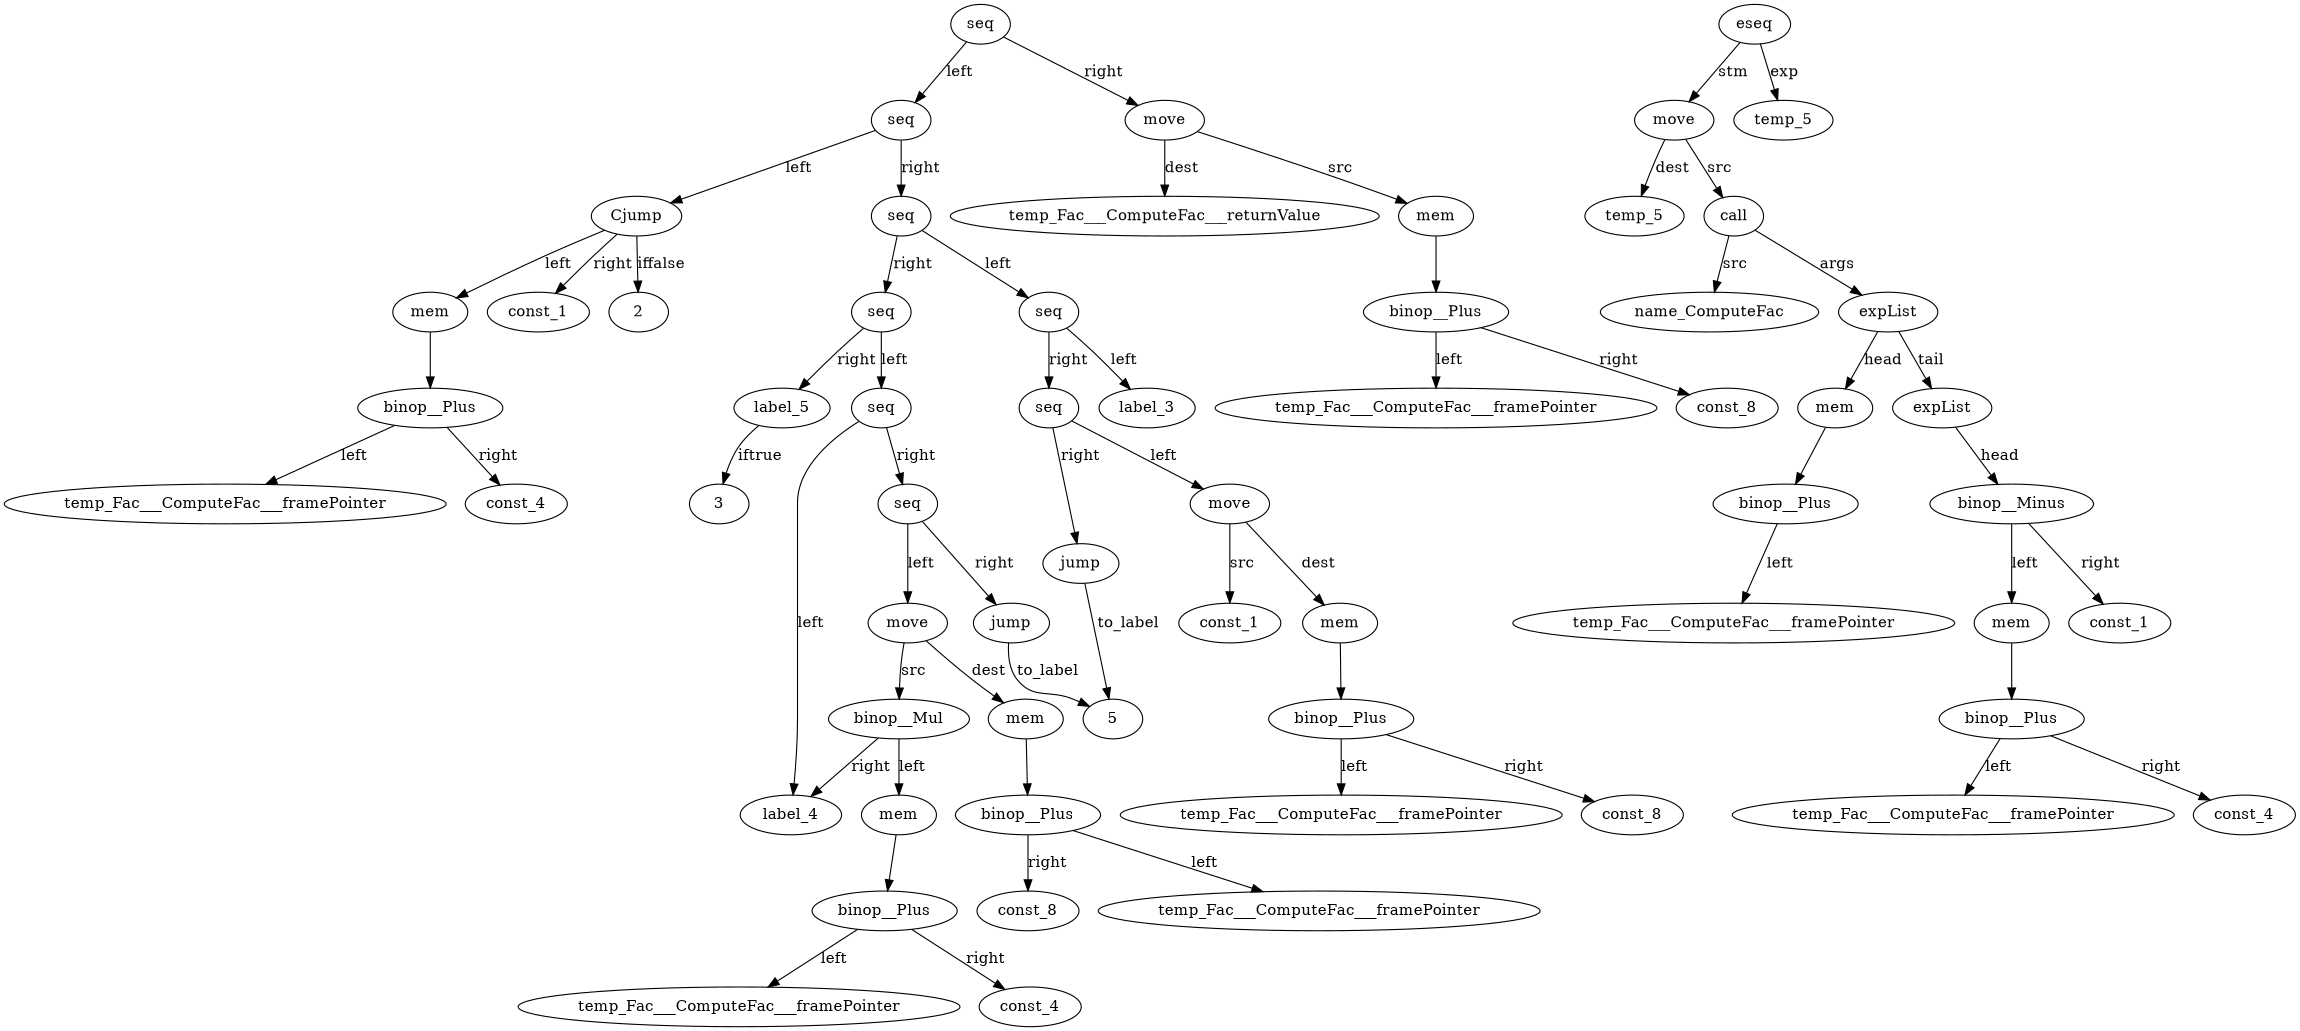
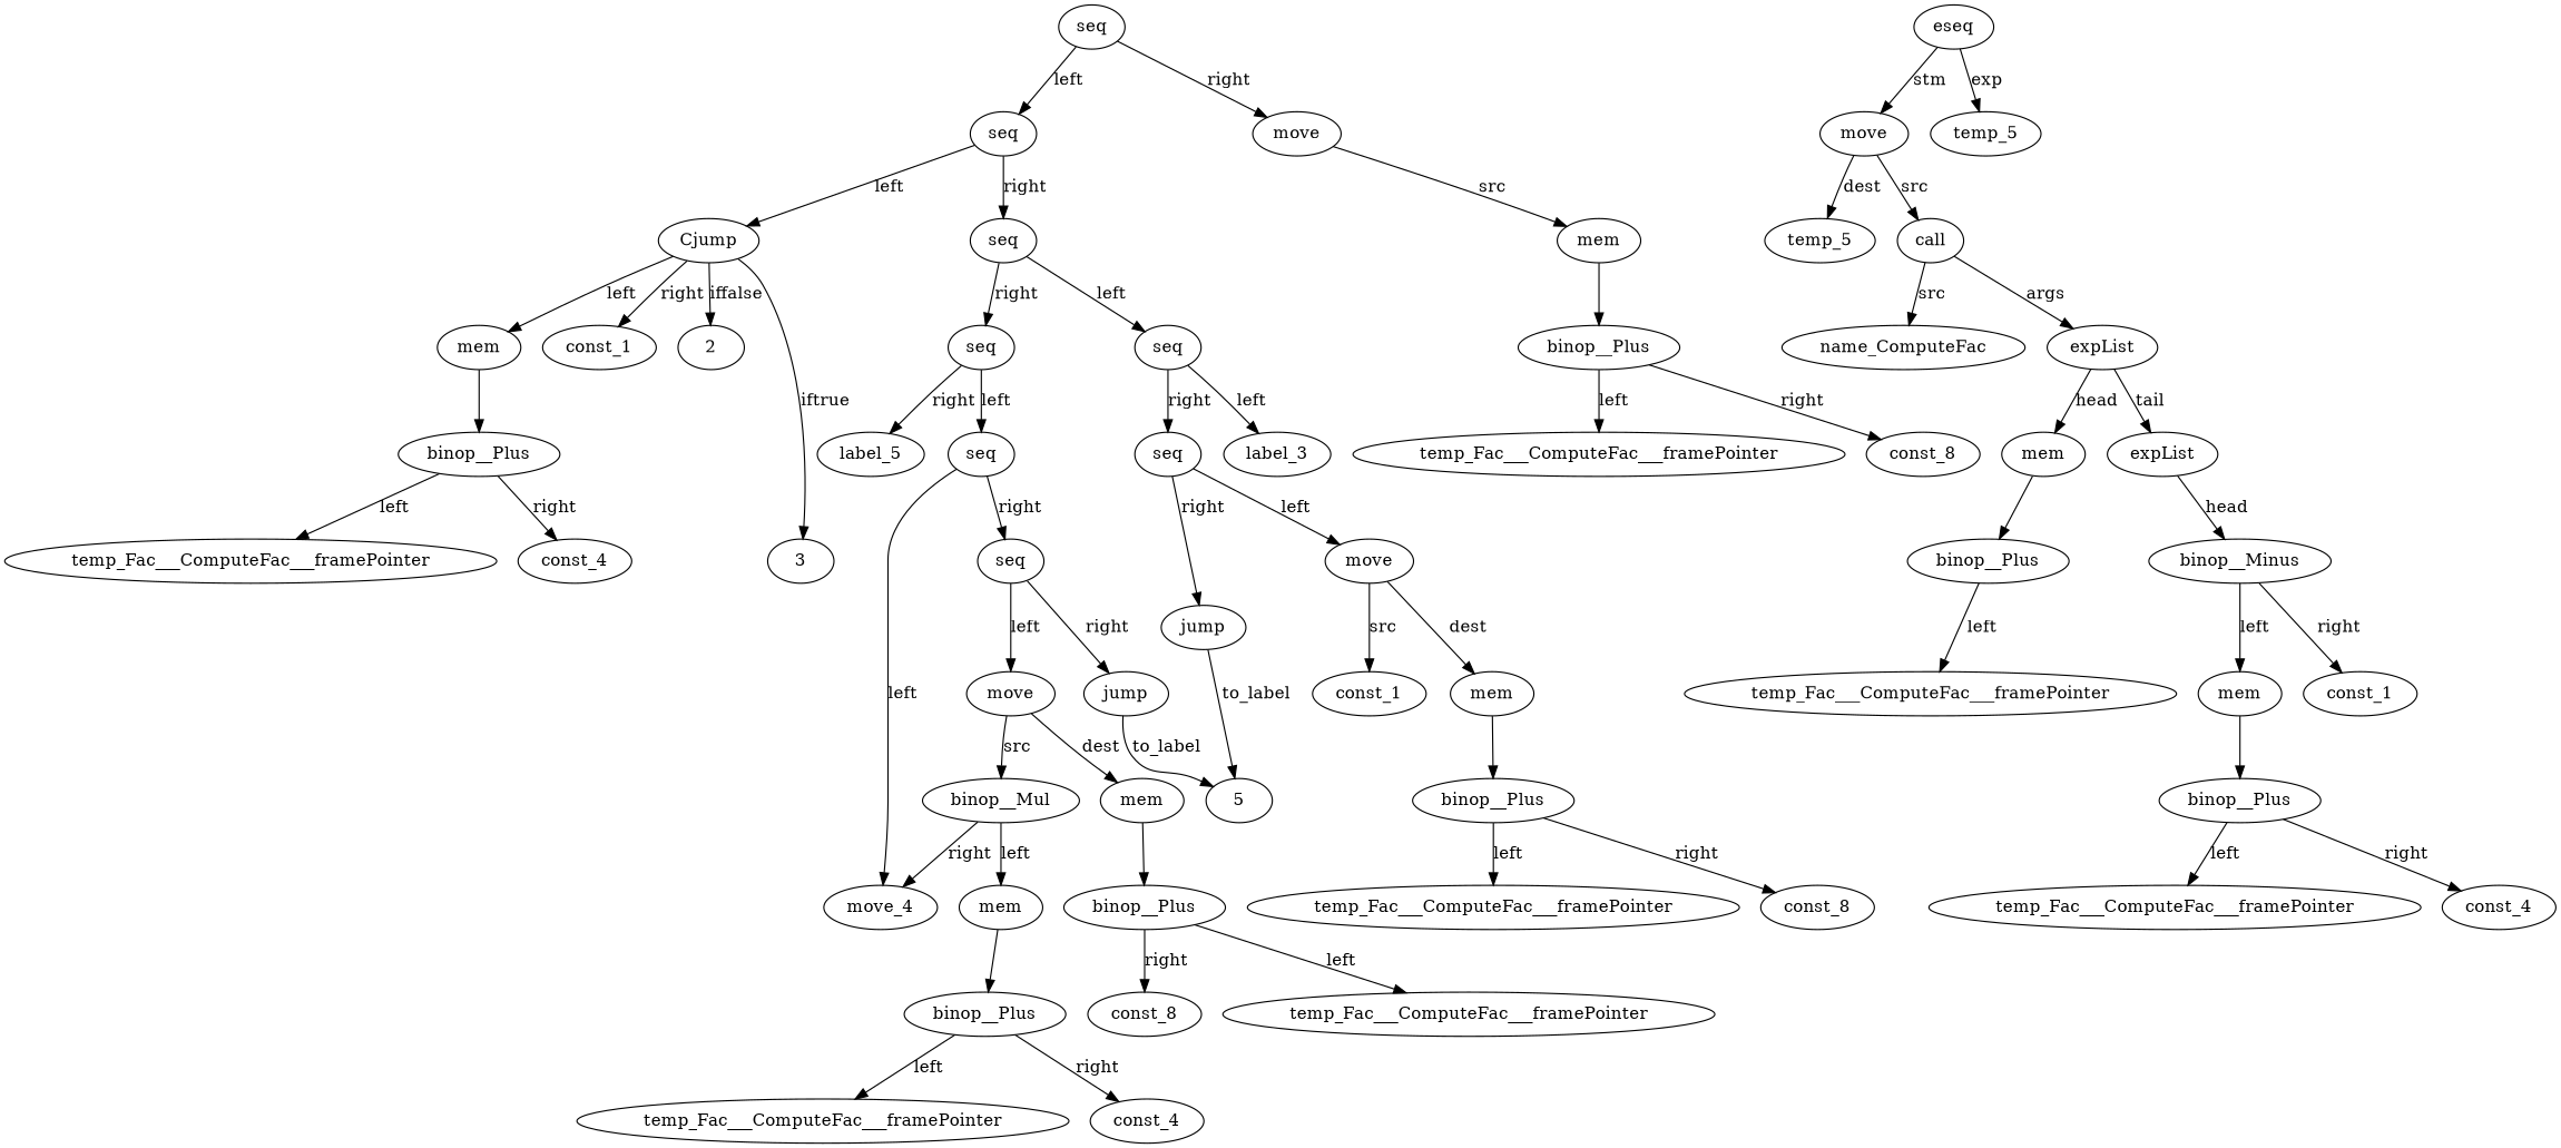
  digraph {
    n1 [label=const_1]
    n2 [label=temp_Fac___ComputeFac___framePointer]
    n3 [label=const_4]
    n4 [label=binop__Plus]
    n5 [label=mem]
    n6 [label=Cjump]
    3
    n8 [label=2]
    n9 [label=label_3]
    n10 [label=temp_Fac___ComputeFac___framePointer]
    n11 [label=const_8]
    n12 [label=binop__Plus]
    n13 [label=mem]
    n14 [label=const_1]
    n15 [label=move]
    n16 [label=jump]
    5
    n18 [label=seq]
    n19 [label=seq]
-   n20 [label=label_4]
+   n20 [label=move_4]
    n21 [label=temp_Fac___ComputeFac___framePointer]
    n22 [label=const_8]
    n23 [label=binop__Plus]
    n24 [label=mem]
    n25 [label=temp_Fac___ComputeFac___framePointer]
    n26 [label=const_4]
    n27 [label=binop__Plus]
    n28 [label=mem]
    n29 [label=temp_5]
    n30 [label=name_ComputeFac]
    n31 [label=temp_Fac___ComputeFac___framePointer]
    n32 [label=binop__Plus]
    n33 [label=mem]
    n34 [label=temp_Fac___ComputeFac___framePointer]
    n35 [label=const_4]
    n36 [label=binop__Plus]
    n37 [label=mem]
    n38 [label=const_1]
    n39 [label=binop__Minus]
    n40 [label=expList]
    n41 [label=expList]
    n42 [label=call]
    n43 [label=move]
    n44 [label=temp_5]
    n45 [label=eseq]
    n46 [label=binop__Mul]
    n47 [label=move]
    n48 [label=jump]
    n49 [label=seq]
    n50 [label=seq]
    n51 [label=label_5]
    n52 [label=seq]
    n53 [label=seq]
    n54 [label=seq]
-   n55 [label=temp_Fac___ComputeFac___returnValue]
    n56 [label=temp_Fac___ComputeFac___framePointer]
    n57 [label=const_8]
    n58 [label=binop__Plus]
    n59 [label=mem]
    n60 [label=move]
    n61 [label=seq]
    n4 -> n2 [label=left]
    n4 -> n3 [label=right]
    n5 -> n4
    n6 -> n1 [label=right]
    n6 -> n5 [label=left]
-   n51 -> 3 [label=iftrue]
+   n6 -> 3 [label=iftrue]
    n6 -> n8 [label=iffalse]
    n12 -> n10 [label=left]
    n12 -> n11 [label=right]
    n13 -> n12
    n15 -> n13 [label=dest]
    n15 -> n14 [label=src]
    n16 -> 5 [label=to_label]
    n18 -> n15 [label=left]
    n18 -> n16 [label=right]
    n19 -> n9 [label=left]
    n19 -> n18 [label=right]
    n23 -> n21 [label=left]
    n23 -> n22 [label=right]
    n24 -> n23
    n27 -> n25 [label=left]
    n27 -> n26 [label=right]
    n28 -> n27
    n32 -> n31 [label=left]
    n33 -> n32
    n36 -> n34 [label=left]
    n36 -> n35 [label=right]
    n37 -> n36
    n39 -> n37 [label=left]
    n39 -> n38 [label=right]
    n40 -> n39 [label=head]
    n41 -> n33 [label=head]
    n41 -> n40 [label=tail]
    n42 -> n30 [label=src]
    n42 -> n41 [label=args]
    n43 -> n29 [label=dest]
    n43 -> n42 [label=src]
    n45 -> n43 [label=stm]
    n45 -> n44 [label=exp]
    n46 -> n20 [label=right]
    n46 -> n28 [label=left]
    n47 -> n24 [label=dest]
    n47 -> n46 [label=src]
    n48 -> 5 [label=to_label]
    n49 -> n47 [label=left]
    n49 -> n48 [label=right]
    n50 -> n20 [label=left]
    n50 -> n49 [label=right]
    n52 -> n50 [label=left]
    n52 -> n51 [label=right]
    n53 -> n19 [label=left]
    n53 -> n52 [label=right]
    n54 -> n6 [label=left]
    n54 -> n53 [label=right]
    n58 -> n56 [label=left]
    n58 -> n57 [label=right]
    n59 -> n58
-   n60 -> n55 [label=dest]
    n60 -> n59 [label=src]
    n61 -> n54 [label=left]
    n61 -> n60 [label=right]
  }
